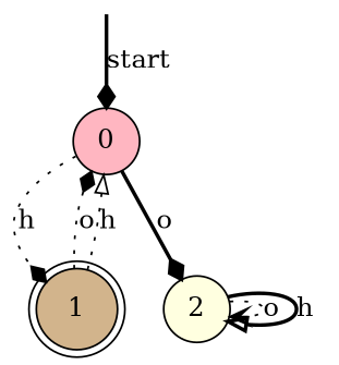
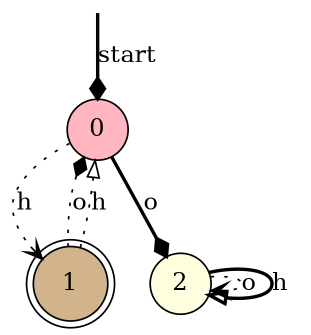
  digraph {
    rankdir=TB
    node [shape=circle style=filled]
    edge [arrowhead=diamond style=dotted]
    __start [shape=point style=invis]
    0 [fillcolor=lightpink]
    1 [fillcolor=tan shape=doublecircle]
    2 [fillcolor=lightyellow]
    __start -> 0 [label=start style=bold]
-   0 -> 1 [label=h]
+   0 -> 1 [arrowhead=vee label=h]
    0 -> 2 [label=o style=bold]
    1 -> 0 [label=o]
    1 -> 0 [arrowhead=onormal label=h]
    2 -> 2 [arrowhead=vee label=o]
    2 -> 2 [arrowhead=onormal label=h style=bold]
  }
